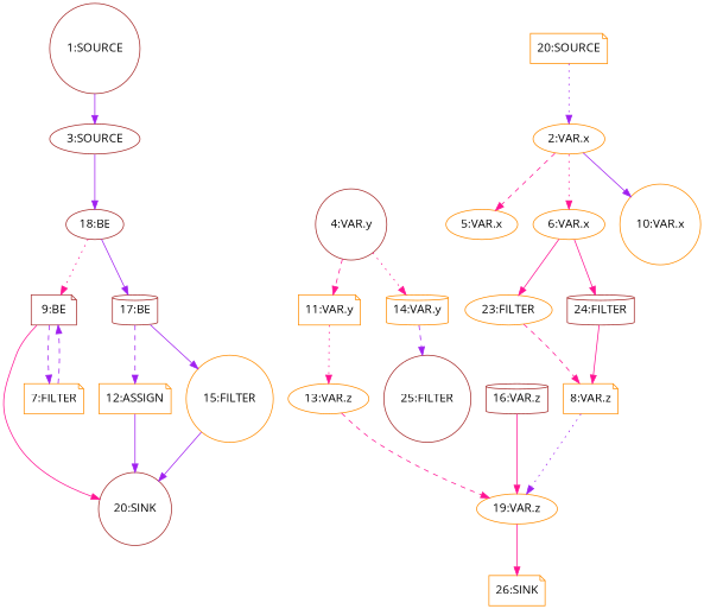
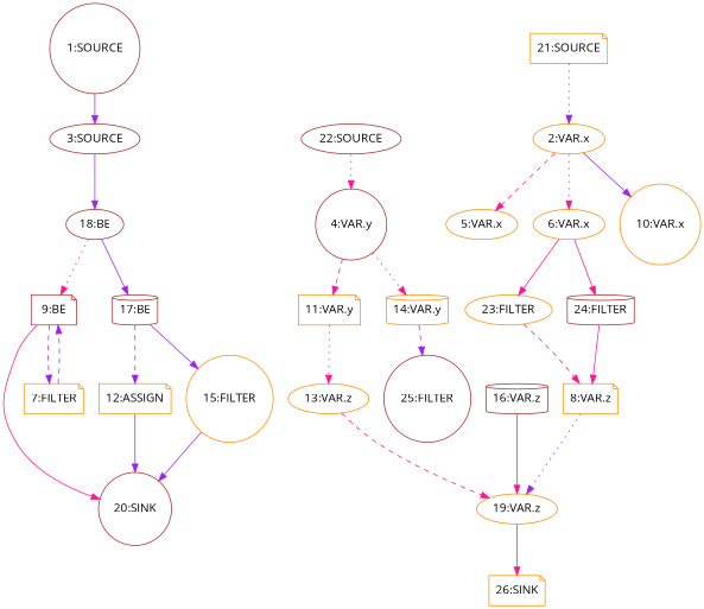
  digraph {
    fontname="Open Sans"
    node [color=darkorange fontname="Open Sans" shape=ellipse]
    edge [color=deeppink fontname="Open Sans" style=solid]
    n1 [label="12:ASSIGN" shape=note]
    n2 [color=brown label="20:SINK" shape=circle]
    n3 [color=brown label="9:BE" shape=note]
    n4 [label="7:FILTER" shape=note]
    n5 [color=brown label="18:BE"]
    n6 [color=brown label="17:BE" shape=cylinder]
    n7 [label="15:FILTER" shape=circle]
    n8 [color=brown label="1:SOURCE" shape=circle]
    n9 [color=brown label="3:SOURCE"]
    n10 [label="2:VAR.x"]
    n11 [label="5:VAR.x"]
    n12 [label="6:VAR.x"]
    n13 [label="10:VAR.x" shape=circle]
    n14 [label="23:FILTER"]
    n15 [color=brown label="24:FILTER" shape=cylinder]
    n16 [color=brown label="4:VAR.y" shape=circle]
    n17 [label="11:VAR.y" shape=note]
    n18 [label="14:VAR.y" shape=cylinder]
    n19 [label="13:VAR.z"]
    n20 [color=brown label="25:FILTER" shape=circle]
    n21 [label="8:VAR.z" shape=note]
    n22 [label="19:VAR.z"]
    n23 [label="26:SINK" shape=note]
    n24 [color=brown label="16:VAR.z" shape=cylinder]
-   n25 [label="20:SOURCE" shape=note]
+   n25 [label="21:SOURCE" shape=note]
+   n26 [color=brown label="22:SOURCE"]
    n1 -> n2 [color=purple]
    n3 -> n2
    n3 -> n4 [color=purple style=dashed]
    n4 -> n3 [color=purple style=dashed]
    n5 -> n3 [style=dotted]
    n5 -> n6 [color=purple]
    n6 -> n1 [color=purple style=dashed]
    n6 -> n7 [color=purple]
    n7 -> n2 [color=purple]
    n8 -> n9 [color=purple]
    n9 -> n5 [color=purple]
    n10 -> n11 [style=dashed]
    n10 -> n12 [style=dotted]
    n10 -> n13 [color=purple]
    n12 -> n14
    n12 -> n15
    n14 -> n21 [style=dashed]
    n15 -> n21
    n16 -> n17 [style=dashed]
    n16 -> n18 [style=dotted]
    n17 -> n19 [style=dotted]
    n18 -> n20 [color=purple style=dashed]
    n19 -> n22 [style=dashed]
    n21 -> n22 [color=purple style=dotted]
    n22 -> n23
    n24 -> n22
    n25 -> n10 [color=purple style=dotted]
+   n26 -> n16 [style=dotted]
  }
